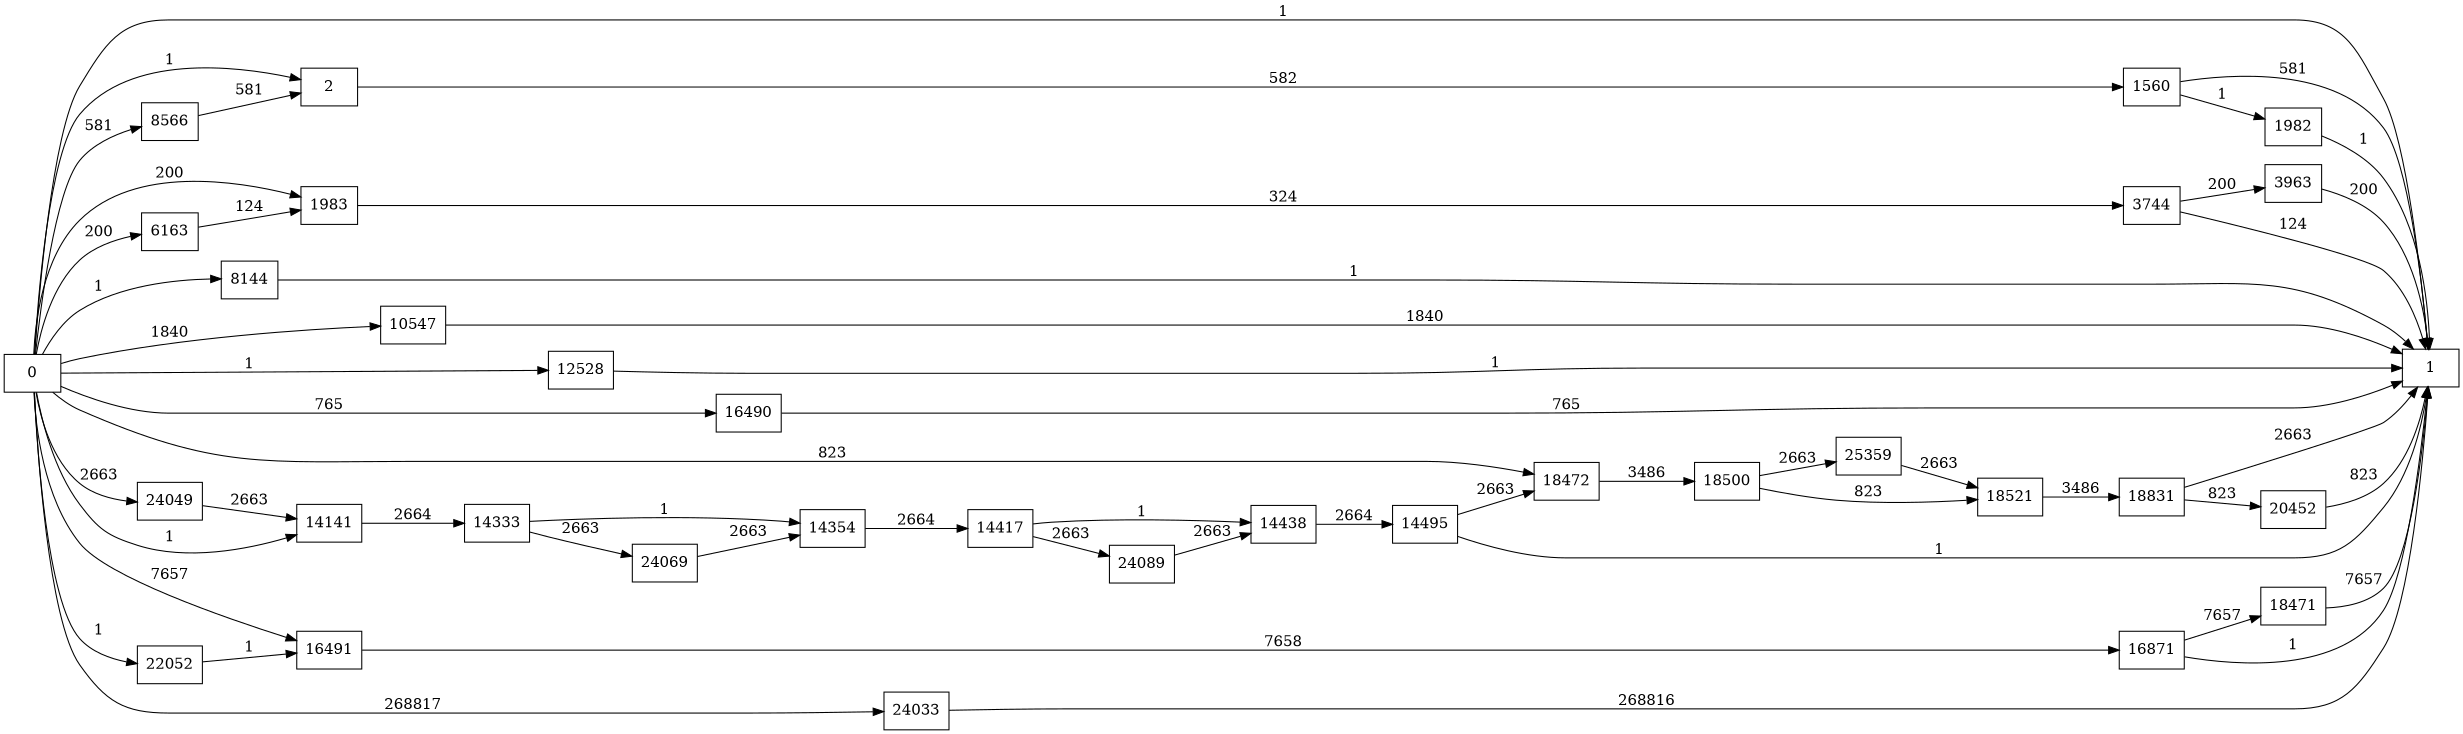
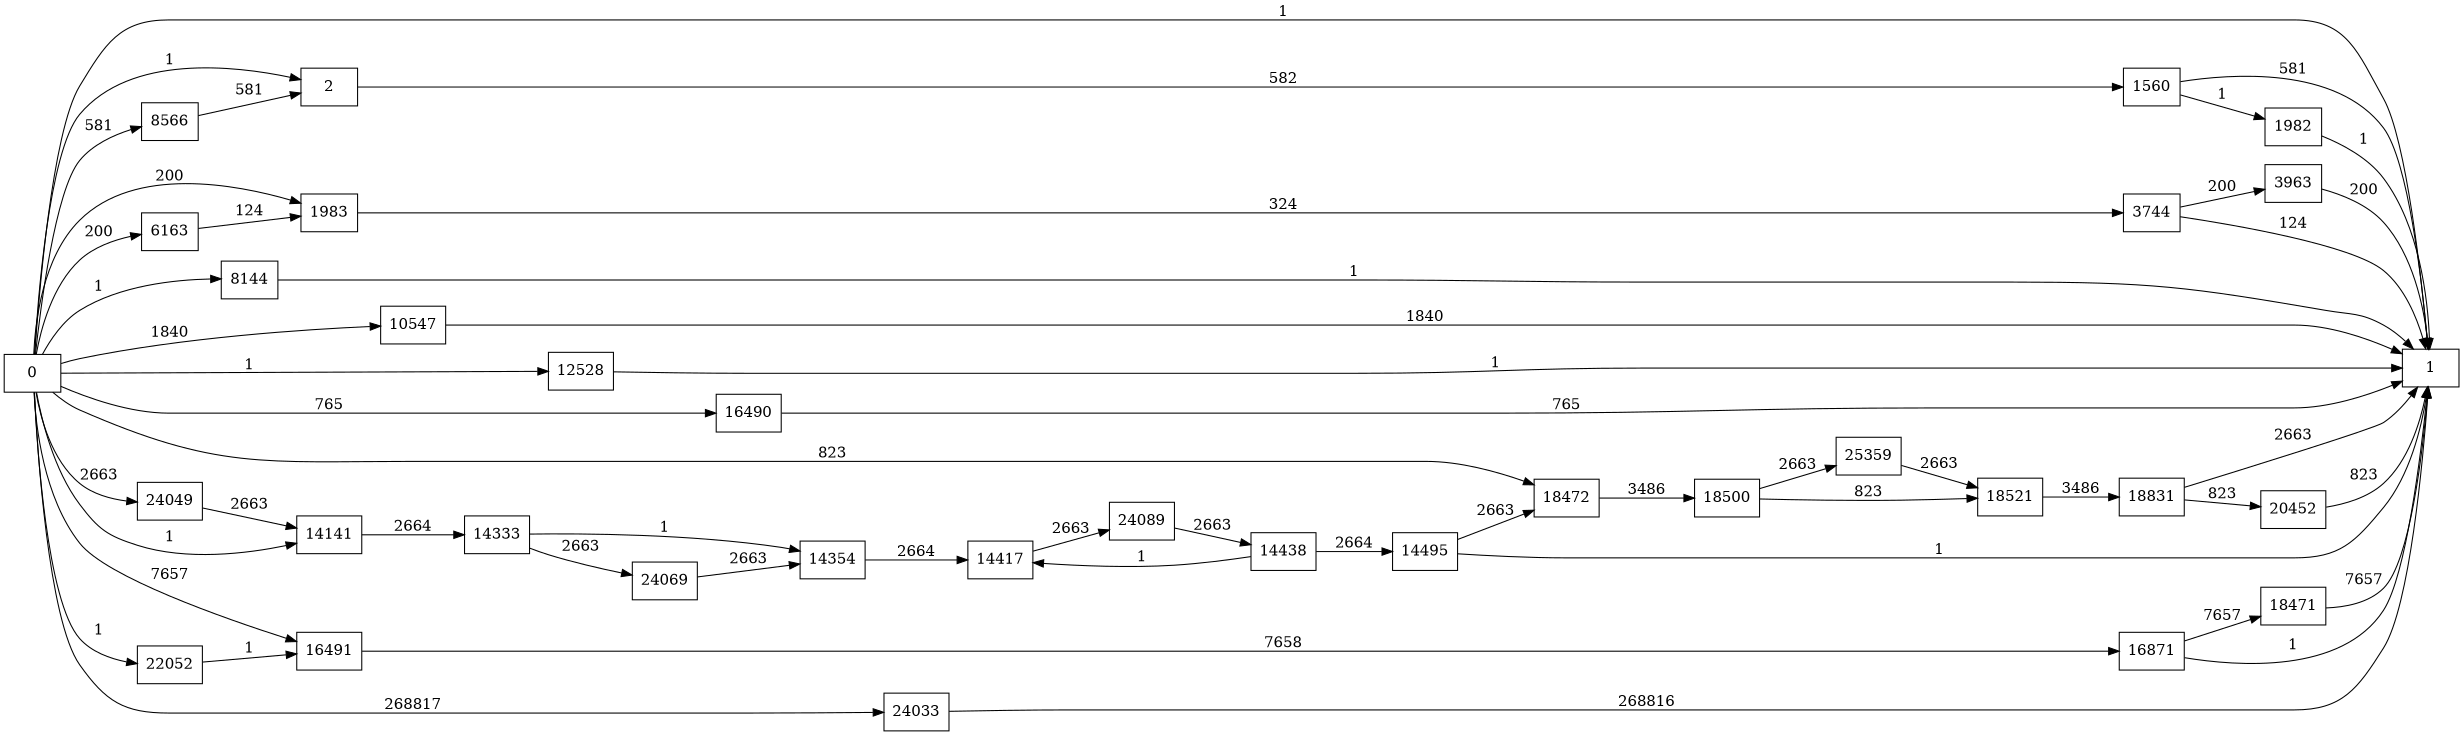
  digraph {
    rankdir=LR
    node [shape=rectangle]
    2
    1560
    1
    1982
    1983
    3744
    3963
    6163
    8144
    8566
    10547
    12528
    14141
    14333
    14354
    24069
    14417
    14438
    24089
    14495
    18472
    18500
    18521
    25359
    16490
    16491
    16871
    18471
    18831
    20452
    22052
    24033
    24049
    0
    2 -> 1560 [label=582]
    1560 -> 1 [label=581]
    1560 -> 1982 [label=1]
    1982 -> 1 [label=1]
    1983 -> 3744 [label=324]
    3744 -> 1 [label=124]
    3744 -> 3963 [label=200]
    3963 -> 1 [label=200]
    6163 -> 1983 [label=124]
    8144 -> 1 [label=1]
    8566 -> 2 [label=581]
    10547 -> 1 [label=1840]
    12528 -> 1 [label=1]
    14141 -> 14333 [label=2664]
    14333 -> 14354 [label=1]
    14333 -> 24069 [label=2663]
    14354 -> 14417 [label=2664]
    24069 -> 14354 [label=2663]
-   14417 -> 14438 [label=1]
+   14438 -> 14417 [label=1]
    14417 -> 24089 [label=2663]
    14438 -> 14495 [label=2664]
    24089 -> 14438 [label=2663]
    14495 -> 1 [label=1]
    14495 -> 18472 [label=2663]
    18472 -> 18500 [label=3486]
    18500 -> 18521 [label=823]
    18500 -> 25359 [label=2663]
    18521 -> 18831 [label=3486]
    25359 -> 18521 [label=2663]
    16490 -> 1 [label=765]
    16491 -> 16871 [label=7658]
    16871 -> 1 [label=1]
    16871 -> 18471 [label=7657]
    18471 -> 1 [label=7657]
    18831 -> 1 [label=2663]
    18831 -> 20452 [label=823]
    20452 -> 1 [label=823]
    22052 -> 16491 [label=1]
    24033 -> 1 [label=268816]
    24049 -> 14141 [label=2663]
    0 -> 2 [label=1]
    0 -> 1 [label=1]
    0 -> 1983 [label=200]
    0 -> 6163 [label=200]
    0 -> 8144 [label=1]
    0 -> 8566 [label=581]
    0 -> 10547 [label=1840]
    0 -> 12528 [label=1]
    0 -> 14141 [label=1]
    0 -> 18472 [label=823]
    0 -> 16490 [label=765]
    0 -> 16491 [label=7657]
    0 -> 22052 [label=1]
    0 -> 24033 [label=268817]
    0 -> 24049 [label=2663]
  }
